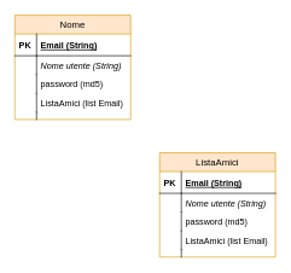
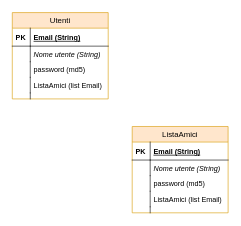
  <mxCell id="0" />
  <mxCell id="1" parent="0" />
- <mxCell id="2" value="Nome" style="swimlane;fontStyle=0;childLayout=stackLayout;horizontal=1;startSize=26;fillColor=#ffe6cc;horizontalStack=0;resizeParent=1;resizeParentMax=0;resizeLast=0;collapsible=1;marginBottom=0;swimlaneFillColor=#ffffff;align=center;strokeWidth=1;fontSize=13;strokeColor=#d79b00;" vertex="1" parent="1"><mxGeometry x="20" y="20" width="160" height="144" as="geometry" /></mxCell>
+ <mxCell id="2" value="Utenti" style="swimlane;fontStyle=0;childLayout=stackLayout;horizontal=1;startSize=26;fillColor=#ffe6cc;horizontalStack=0;resizeParent=1;resizeParentMax=0;resizeLast=0;collapsible=1;marginBottom=0;swimlaneFillColor=#ffffff;align=center;strokeWidth=1;fontSize=13;strokeColor=#d79b00;" vertex="1" parent="1"><mxGeometry x="20" y="20" width="160" height="144" as="geometry" /></mxCell>
  <mxCell id="3" value="Email (String)" style="shape=partialRectangle;top=0;left=0;right=0;bottom=1;align=left;verticalAlign=middle;fillColor=none;spacingLeft=34;spacingRight=4;overflow=hidden;rotatable=0;points=[[0,0.5],[1,0.5]];portConstraint=eastwest;dropTarget=0;fontStyle=5;" vertex="1" parent="2"><mxGeometry y="26" width="160" height="30" as="geometry" /></mxCell>
  <mxCell id="4" value="PK" style="shape=partialRectangle;top=0;left=0;bottom=0;fillColor=none;align=left;verticalAlign=middle;spacingLeft=4;spacingRight=4;overflow=hidden;rotatable=0;points=[];portConstraint=eastwest;part=1;fontStyle=1" vertex="1" connectable="0" parent="3"><mxGeometry width="30" height="30" as="geometry" /></mxCell>
  <mxCell id="5" value="Nome utente (String)" style="shape=partialRectangle;top=0;left=0;right=0;bottom=0;align=left;verticalAlign=top;fillColor=none;spacingLeft=34;spacingRight=4;overflow=hidden;rotatable=0;points=[[0,0.5],[1,0.5]];portConstraint=eastwest;dropTarget=0;fontStyle=2" vertex="1" parent="2"><mxGeometry y="56" width="160" height="26" as="geometry" /></mxCell>
  <mxCell id="6" value="" style="shape=partialRectangle;top=0;left=0;bottom=0;fillColor=none;align=left;verticalAlign=top;spacingLeft=4;spacingRight=4;overflow=hidden;rotatable=0;points=[];portConstraint=eastwest;part=1;fontStyle=2" vertex="1" connectable="0" parent="5"><mxGeometry width="30" height="26" as="geometry" /></mxCell>
  <mxCell id="7" value="password (md5)" style="shape=partialRectangle;top=0;left=0;right=0;bottom=0;align=left;verticalAlign=top;fillColor=none;spacingLeft=34;spacingRight=4;overflow=hidden;rotatable=0;points=[[0,0.5],[1,0.5]];portConstraint=eastwest;dropTarget=0;" vertex="1" parent="2"><mxGeometry y="82" width="160" height="26" as="geometry" /></mxCell>
  <mxCell id="8" value="" style="shape=partialRectangle;top=0;left=0;bottom=0;fillColor=none;align=left;verticalAlign=top;spacingLeft=4;spacingRight=4;overflow=hidden;rotatable=0;points=[];portConstraint=eastwest;part=1;" vertex="1" connectable="0" parent="7"><mxGeometry width="30" height="26" as="geometry" /></mxCell>
  <mxCell id="9" value="ListaAmici (list Email)" style="shape=partialRectangle;top=0;left=0;right=0;bottom=0;align=left;verticalAlign=top;fillColor=none;spacingLeft=34;spacingRight=4;overflow=hidden;rotatable=0;points=[[0,0.5],[1,0.5]];portConstraint=eastwest;dropTarget=0;" vertex="1" parent="2"><mxGeometry y="108" width="160" height="26" as="geometry" /></mxCell>
  <mxCell id="10" value="" style="shape=partialRectangle;top=0;left=0;bottom=0;fillColor=none;align=left;verticalAlign=top;spacingLeft=4;spacingRight=4;overflow=hidden;rotatable=0;points=[];portConstraint=eastwest;part=1;" vertex="1" connectable="0" parent="9"><mxGeometry width="30" height="26" as="geometry" /></mxCell>
  <mxCell id="11" value="" style="shape=partialRectangle;top=0;left=0;right=0;bottom=0;align=left;verticalAlign=top;fillColor=none;spacingLeft=34;spacingRight=4;overflow=hidden;rotatable=0;points=[[0,0.5],[1,0.5]];portConstraint=eastwest;dropTarget=0;" vertex="1" parent="2"><mxGeometry y="134" width="160" height="10" as="geometry" /></mxCell>
  <mxCell id="12" value="" style="shape=partialRectangle;top=0;left=0;bottom=0;fillColor=none;align=left;verticalAlign=top;spacingLeft=4;spacingRight=4;overflow=hidden;rotatable=0;points=[];portConstraint=eastwest;part=1;" vertex="1" connectable="0" parent="11"><mxGeometry width="30" height="10" as="geometry" /></mxCell>
  <mxCell id="13" value="ListaAmici" style="swimlane;fontStyle=0;childLayout=stackLayout;horizontal=1;startSize=26;fillColor=#ffe6cc;horizontalStack=0;resizeParent=1;resizeParentMax=0;resizeLast=0;collapsible=1;marginBottom=0;swimlaneFillColor=#ffffff;align=center;strokeWidth=1;fontSize=13;strokeColor=#d79b00;" vertex="1" parent="1"><mxGeometry x="220" y="210" width="160" height="144" as="geometry" /></mxCell>
  <mxCell id="14" value="Email (String)" style="shape=partialRectangle;top=0;left=0;right=0;bottom=1;align=left;verticalAlign=middle;fillColor=none;spacingLeft=34;spacingRight=4;overflow=hidden;rotatable=0;points=[[0,0.5],[1,0.5]];portConstraint=eastwest;dropTarget=0;fontStyle=5;" vertex="1" parent="13"><mxGeometry y="26" width="160" height="30" as="geometry" /></mxCell>
  <mxCell id="15" value="PK" style="shape=partialRectangle;top=0;left=0;bottom=0;fillColor=none;align=left;verticalAlign=middle;spacingLeft=4;spacingRight=4;overflow=hidden;rotatable=0;points=[];portConstraint=eastwest;part=1;fontStyle=1" vertex="1" connectable="0" parent="14"><mxGeometry width="30" height="30" as="geometry" /></mxCell>
  <mxCell id="16" value="Nome utente (String)" style="shape=partialRectangle;top=0;left=0;right=0;bottom=0;align=left;verticalAlign=top;fillColor=none;spacingLeft=34;spacingRight=4;overflow=hidden;rotatable=0;points=[[0,0.5],[1,0.5]];portConstraint=eastwest;dropTarget=0;fontStyle=2" vertex="1" parent="13"><mxGeometry y="56" width="160" height="26" as="geometry" /></mxCell>
  <mxCell id="17" value="" style="shape=partialRectangle;top=0;left=0;bottom=0;fillColor=none;align=left;verticalAlign=top;spacingLeft=4;spacingRight=4;overflow=hidden;rotatable=0;points=[];portConstraint=eastwest;part=1;fontStyle=2" vertex="1" connectable="0" parent="16"><mxGeometry width="30" height="26" as="geometry" /></mxCell>
  <mxCell id="18" value="password (md5)" style="shape=partialRectangle;top=0;left=0;right=0;bottom=0;align=left;verticalAlign=top;fillColor=none;spacingLeft=34;spacingRight=4;overflow=hidden;rotatable=0;points=[[0,0.5],[1,0.5]];portConstraint=eastwest;dropTarget=0;" vertex="1" parent="13"><mxGeometry y="82" width="160" height="26" as="geometry" /></mxCell>
  <mxCell id="19" value="" style="shape=partialRectangle;top=0;left=0;bottom=0;fillColor=none;align=left;verticalAlign=top;spacingLeft=4;spacingRight=4;overflow=hidden;rotatable=0;points=[];portConstraint=eastwest;part=1;" vertex="1" connectable="0" parent="18"><mxGeometry width="30" height="26" as="geometry" /></mxCell>
  <mxCell id="20" value="ListaAmici (list Email)" style="shape=partialRectangle;top=0;left=0;right=0;bottom=0;align=left;verticalAlign=top;fillColor=none;spacingLeft=34;spacingRight=4;overflow=hidden;rotatable=0;points=[[0,0.5],[1,0.5]];portConstraint=eastwest;dropTarget=0;" vertex="1" parent="13"><mxGeometry y="108" width="160" height="26" as="geometry" /></mxCell>
  <mxCell id="21" value="" style="shape=partialRectangle;top=0;left=0;bottom=0;fillColor=none;align=left;verticalAlign=top;spacingLeft=4;spacingRight=4;overflow=hidden;rotatable=0;points=[];portConstraint=eastwest;part=1;" vertex="1" connectable="0" parent="20"><mxGeometry width="30" height="26" as="geometry" /></mxCell>
  <mxCell id="22" value="" style="shape=partialRectangle;top=0;left=0;right=0;bottom=0;align=left;verticalAlign=top;fillColor=none;spacingLeft=34;spacingRight=4;overflow=hidden;rotatable=0;points=[[0,0.5],[1,0.5]];portConstraint=eastwest;dropTarget=0;" vertex="1" parent="13"><mxGeometry y="134" width="160" height="10" as="geometry" /></mxCell>
  <mxCell id="23" value="" style="shape=partialRectangle;top=0;left=0;bottom=0;fillColor=none;align=left;verticalAlign=top;spacingLeft=4;spacingRight=4;overflow=hidden;rotatable=0;points=[];portConstraint=eastwest;part=1;" vertex="1" connectable="0" parent="22"><mxGeometry width="30" height="10" as="geometry" /></mxCell>
